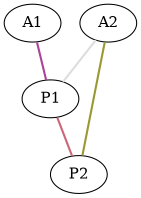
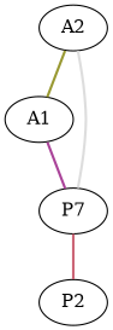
  graph {
    rankdir=BT
    edge [style=bold]
-   P1
+   P1 [label=P7]
    A1
    A2
    P2
    P1 -- A1 [color="#AA4499"]
    P1 -- A2 [color="#DDDDDD"]
    P2 -- P1 [color="#CC6677"]
-   P2 -- A2 [color="#999933"]
+   A1 -- A2 [color="#999933"]
  }
